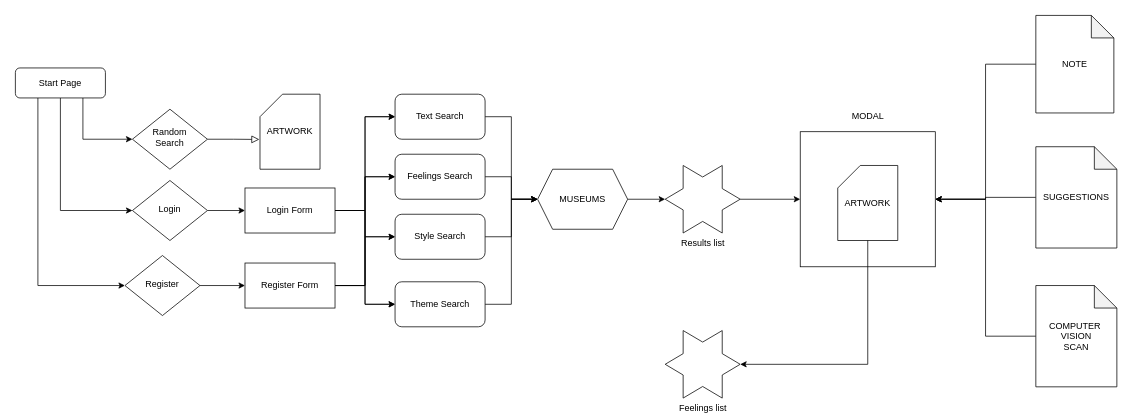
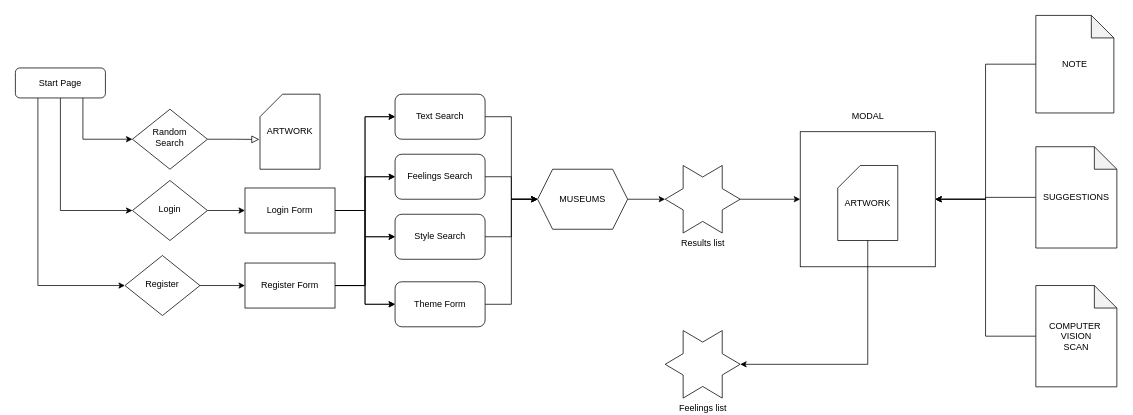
  <mxCell id="0" />
  <mxCell id="1" parent="0" />
  <mxCell id="2" style="edgeStyle=orthogonalEdgeStyle;rounded=0;orthogonalLoop=1;jettySize=auto;html=1;exitX=0.75;exitY=1;exitDx=0;exitDy=0;entryX=0;entryY=0.5;entryDx=0;entryDy=0;" parent="1" source="5" target="7" edge="1"><mxGeometry relative="1" as="geometry" /></mxCell>
  <mxCell id="3" style="edgeStyle=orthogonalEdgeStyle;rounded=0;orthogonalLoop=1;jettySize=auto;html=1;exitX=0.5;exitY=1;exitDx=0;exitDy=0;entryX=0;entryY=0.5;entryDx=0;entryDy=0;" parent="1" source="5" target="9" edge="1"><mxGeometry relative="1" as="geometry" /></mxCell>
  <mxCell id="4" style="edgeStyle=orthogonalEdgeStyle;rounded=0;orthogonalLoop=1;jettySize=auto;html=1;exitX=0.25;exitY=1;exitDx=0;exitDy=0;entryX=0;entryY=0.5;entryDx=0;entryDy=0;" parent="1" source="5" target="11" edge="1"><mxGeometry relative="1" as="geometry" /></mxCell>
  <mxCell id="5" value="Start Page" style="rounded=1;whiteSpace=wrap;html=1;fontSize=12;glass=0;strokeWidth=1;shadow=0;" parent="1" vertex="1"><mxGeometry x="20" y="90" width="120" height="40" as="geometry" /></mxCell>
  <mxCell id="6" value="" style="edgeStyle=orthogonalEdgeStyle;rounded=0;html=1;jettySize=auto;orthogonalLoop=1;fontSize=11;endArrow=block;endFill=0;endSize=8;strokeWidth=1;shadow=0;labelBackgroundColor=none;entryX=-0.011;entryY=0.603;entryDx=0;entryDy=0;entryPerimeter=0;" parent="1" source="7" target="12" edge="1"><mxGeometry y="10" relative="1" as="geometry"><mxPoint as="offset" /><mxPoint x="517" y="184" as="targetPoint" /></mxGeometry></mxCell>
  <mxCell id="7" value="Random &lt;br&gt;Search" style="rhombus;whiteSpace=wrap;html=1;shadow=0;fontFamily=Helvetica;fontSize=12;align=center;strokeWidth=1;spacing=6;spacingTop=-4;" parent="1" vertex="1"><mxGeometry x="176" y="145" width="100" height="80" as="geometry" /></mxCell>
  <mxCell id="8" style="edgeStyle=orthogonalEdgeStyle;rounded=0;orthogonalLoop=1;jettySize=auto;html=1;exitX=1;exitY=0.5;exitDx=0;exitDy=0;" parent="1" source="9" target="17" edge="1"><mxGeometry relative="1" as="geometry" /></mxCell>
  <mxCell id="9" value="Login" style="rhombus;whiteSpace=wrap;html=1;shadow=0;fontFamily=Helvetica;fontSize=12;align=center;strokeWidth=1;spacing=6;spacingTop=-4;" parent="1" vertex="1"><mxGeometry x="176" y="240" width="100" height="80" as="geometry" /></mxCell>
  <mxCell id="10" style="edgeStyle=orthogonalEdgeStyle;rounded=0;orthogonalLoop=1;jettySize=auto;html=1;exitX=1;exitY=0.5;exitDx=0;exitDy=0;entryX=0;entryY=0.5;entryDx=0;entryDy=0;" parent="1" source="11" target="33" edge="1"><mxGeometry relative="1" as="geometry" /></mxCell>
  <mxCell id="11" value="Register" style="rhombus;whiteSpace=wrap;html=1;shadow=0;fontFamily=Helvetica;fontSize=12;align=center;strokeWidth=1;spacing=6;spacingTop=-4;" parent="1" vertex="1"><mxGeometry x="166" y="340" width="100" height="80" as="geometry" /></mxCell>
  <mxCell id="12" value="ARTWORK" style="shape=card;whiteSpace=wrap;html=1;" parent="1" vertex="1"><mxGeometry x="346" y="125" width="80" height="100" as="geometry" /></mxCell>
  <mxCell id="13" style="edgeStyle=orthogonalEdgeStyle;rounded=0;orthogonalLoop=1;jettySize=auto;html=1;exitX=1;exitY=0.5;exitDx=0;exitDy=0;entryX=0;entryY=0.5;entryDx=0;entryDy=0;" parent="1" source="17" target="25" edge="1"><mxGeometry relative="1" as="geometry" /></mxCell>
  <mxCell id="14" style="edgeStyle=orthogonalEdgeStyle;rounded=0;orthogonalLoop=1;jettySize=auto;html=1;exitX=1;exitY=0.5;exitDx=0;exitDy=0;entryX=0;entryY=0.5;entryDx=0;entryDy=0;" parent="1" source="17" target="26" edge="1"><mxGeometry relative="1" as="geometry" /></mxCell>
  <mxCell id="15" style="edgeStyle=orthogonalEdgeStyle;rounded=0;orthogonalLoop=1;jettySize=auto;html=1;exitX=1;exitY=0.5;exitDx=0;exitDy=0;entryX=0;entryY=0.5;entryDx=0;entryDy=0;" parent="1" source="17" target="27" edge="1"><mxGeometry relative="1" as="geometry" /></mxCell>
  <mxCell id="16" style="edgeStyle=orthogonalEdgeStyle;rounded=0;orthogonalLoop=1;jettySize=auto;html=1;exitX=1;exitY=0.5;exitDx=0;exitDy=0;entryX=0;entryY=0.5;entryDx=0;entryDy=0;" parent="1" source="17" target="28" edge="1"><mxGeometry relative="1" as="geometry" /></mxCell>
  <mxCell id="17" value="Login Form" style="rounded=0;whiteSpace=wrap;html=1;" parent="1" vertex="1"><mxGeometry x="326" y="250" width="120" height="60" as="geometry" /></mxCell>
  <mxCell id="18" style="edgeStyle=orthogonalEdgeStyle;rounded=0;orthogonalLoop=1;jettySize=auto;html=1;exitX=1;exitY=0.5;exitDx=0;exitDy=0;entryX=0;entryY=0.5;entryDx=0;entryDy=0;" parent="1" source="25" target="23" edge="1"><mxGeometry relative="1" as="geometry"><mxPoint x="1516" y="278" as="targetPoint" /></mxGeometry></mxCell>
  <mxCell id="19" style="edgeStyle=orthogonalEdgeStyle;rounded=0;orthogonalLoop=1;jettySize=auto;html=1;exitX=1;exitY=0.5;exitDx=0;exitDy=0;entryX=0;entryY=0.5;entryDx=0;entryDy=0;" parent="1" source="26" target="23" edge="1"><mxGeometry relative="1" as="geometry" /></mxCell>
  <mxCell id="20" style="edgeStyle=orthogonalEdgeStyle;rounded=0;orthogonalLoop=1;jettySize=auto;html=1;exitX=1;exitY=0.5;exitDx=0;exitDy=0;entryX=0;entryY=0.5;entryDx=0;entryDy=0;" parent="1" source="27" target="23" edge="1"><mxGeometry relative="1" as="geometry"><mxPoint x="1546" y="340" as="targetPoint" /></mxGeometry></mxCell>
  <mxCell id="21" style="edgeStyle=orthogonalEdgeStyle;rounded=0;orthogonalLoop=1;jettySize=auto;html=1;exitX=1;exitY=0.5;exitDx=0;exitDy=0;entryX=0;entryY=0.5;entryDx=0;entryDy=0;" parent="1" source="28" target="23" edge="1"><mxGeometry relative="1" as="geometry" /></mxCell>
  <mxCell id="22" style="edgeStyle=orthogonalEdgeStyle;rounded=0;orthogonalLoop=1;jettySize=auto;html=1;exitX=1;exitY=0.5;exitDx=0;exitDy=0;entryX=0;entryY=0.5;entryDx=0;entryDy=0;entryPerimeter=0;" parent="1" source="23" target="35" edge="1"><mxGeometry relative="1" as="geometry" /></mxCell>
  <mxCell id="23" value="MUSEUMS" style="shape=hexagon;perimeter=hexagonPerimeter2;whiteSpace=wrap;html=1;fixedSize=1;" parent="1" vertex="1"><mxGeometry x="716" y="225" width="120" height="80" as="geometry" /></mxCell>
  <mxCell id="24" value="" style="group" parent="1" vertex="1" connectable="0"><mxGeometry x="526" y="125" width="120" height="310" as="geometry" /></mxCell>
  <mxCell id="25" value="Text Search" style="rounded=1;whiteSpace=wrap;html=1;" parent="24" vertex="1"><mxGeometry width="120" height="60" as="geometry" /></mxCell>
  <mxCell id="26" value="Feelings Search" style="rounded=1;whiteSpace=wrap;html=1;" parent="24" vertex="1"><mxGeometry y="80" width="120" height="60" as="geometry" /></mxCell>
  <mxCell id="27" value="Style Search" style="rounded=1;whiteSpace=wrap;html=1;" parent="24" vertex="1"><mxGeometry y="160" width="120" height="60" as="geometry" /></mxCell>
- <mxCell id="28" value="Theme Search" style="rounded=1;whiteSpace=wrap;html=1;" parent="24" vertex="1"><mxGeometry y="250" width="120" height="60" as="geometry" /></mxCell>
+ <mxCell id="28" value="Theme Form" style="rounded=1;whiteSpace=wrap;html=1;" parent="24" vertex="1"><mxGeometry y="250" width="120" height="60" as="geometry" /></mxCell>
  <mxCell id="29" style="edgeStyle=orthogonalEdgeStyle;rounded=0;orthogonalLoop=1;jettySize=auto;html=1;exitX=1;exitY=0.5;exitDx=0;exitDy=0;entryX=0;entryY=0.5;entryDx=0;entryDy=0;" parent="1" source="33" target="28" edge="1"><mxGeometry relative="1" as="geometry"><mxPoint x="716" y="280" as="targetPoint" /></mxGeometry></mxCell>
  <mxCell id="30" style="edgeStyle=orthogonalEdgeStyle;rounded=0;orthogonalLoop=1;jettySize=auto;html=1;exitX=1;exitY=0.5;exitDx=0;exitDy=0;entryX=0;entryY=0.5;entryDx=0;entryDy=0;" parent="1" source="33" target="27" edge="1"><mxGeometry relative="1" as="geometry" /></mxCell>
  <mxCell id="31" style="edgeStyle=orthogonalEdgeStyle;rounded=0;orthogonalLoop=1;jettySize=auto;html=1;exitX=1;exitY=0.5;exitDx=0;exitDy=0;entryX=0;entryY=0.5;entryDx=0;entryDy=0;" parent="1" source="33" target="26" edge="1"><mxGeometry relative="1" as="geometry" /></mxCell>
  <mxCell id="32" style="edgeStyle=orthogonalEdgeStyle;rounded=0;orthogonalLoop=1;jettySize=auto;html=1;exitX=1;exitY=0.5;exitDx=0;exitDy=0;entryX=0;entryY=0.5;entryDx=0;entryDy=0;" parent="1" source="33" target="25" edge="1"><mxGeometry relative="1" as="geometry" /></mxCell>
  <mxCell id="33" value="Register Form" style="rounded=0;whiteSpace=wrap;html=1;" parent="1" vertex="1"><mxGeometry x="326" y="350" width="120" height="60" as="geometry" /></mxCell>
  <mxCell id="34" style="edgeStyle=orthogonalEdgeStyle;rounded=0;orthogonalLoop=1;jettySize=auto;html=1;exitX=1;exitY=0.5;exitDx=0;exitDy=0;exitPerimeter=0;entryX=0;entryY=0.5;entryDx=0;entryDy=0;" parent="1" source="35" target="38" edge="1"><mxGeometry relative="1" as="geometry"><mxPoint x="1076" y="265" as="targetPoint" /></mxGeometry></mxCell>
  <mxCell id="35" value="Results list" style="verticalLabelPosition=bottom;verticalAlign=top;html=1;shape=mxgraph.basic.6_point_star" parent="1" vertex="1"><mxGeometry x="886" y="220" width="100" height="90" as="geometry" /></mxCell>
  <mxCell id="36" value="Feelings&amp;nbsp;list" style="verticalLabelPosition=bottom;verticalAlign=top;html=1;shape=mxgraph.basic.6_point_star" parent="1" vertex="1"><mxGeometry x="886" y="440" width="100" height="90" as="geometry" /></mxCell>
  <mxCell id="37" value="" style="group" parent="1" vertex="1" connectable="0"><mxGeometry x="1066" y="175" width="180" height="180" as="geometry" /></mxCell>
  <mxCell id="38" value="&lt;span style=&quot;color: rgba(0 , 0 , 0 , 0) ; font-family: monospace ; font-size: 0px&quot;&gt;%3CmxGraphModel%3E%3Croot%3E%3CmxCell%20id%3D%220%22%2F%3E%3CmxCell%20id%3D%221%22%20parent%3D%220%22%2F%3E%3CmxCell%20id%3D%222%22%20value%3D%22ARTWORK%22%20style%3D%22shape%3Dcard%3BwhiteSpace%3Dwrap%3Bhtml%3D1%3B%22%20vertex%3D%221%22%20parent%3D%221%22%3E%3CmxGeometry%20x%3D%221420%22%20y%3D%22535%22%20width%3D%2280%22%20height%3D%22100%22%20as%3D%22geometry%22%2F%3E%3C%2FmxCell%3E%3C%2Froot%3E%3C%2FmxGraphModel%3E&lt;/span&gt;" style="whiteSpace=wrap;html=1;aspect=fixed;" parent="37" vertex="1"><mxGeometry width="180" height="180" as="geometry" /></mxCell>
  <mxCell id="39" value="ARTWORK" style="shape=card;whiteSpace=wrap;html=1;" parent="37" vertex="1"><mxGeometry x="50" y="45" width="80" height="100" as="geometry" /></mxCell>
  <mxCell id="40" value="MODAL" style="text;html=1;align=center;verticalAlign=middle;resizable=0;points=[];autosize=1;strokeColor=none;" parent="1" vertex="1"><mxGeometry x="1126" y="145" width="60" height="20" as="geometry" /></mxCell>
  <mxCell id="41" style="edgeStyle=orthogonalEdgeStyle;rounded=0;orthogonalLoop=1;jettySize=auto;html=1;exitX=0;exitY=0.5;exitDx=0;exitDy=0;exitPerimeter=0;entryX=1;entryY=0.5;entryDx=0;entryDy=0;" parent="1" source="42" target="38" edge="1"><mxGeometry relative="1" as="geometry" /></mxCell>
  <mxCell id="42" value="NOTE" style="shape=note;whiteSpace=wrap;html=1;backgroundOutline=1;darkOpacity=0.05;" parent="1" vertex="1"><mxGeometry x="1380" y="20" width="104" height="130" as="geometry" /></mxCell>
  <mxCell id="43" style="edgeStyle=orthogonalEdgeStyle;rounded=0;orthogonalLoop=1;jettySize=auto;html=1;exitX=0;exitY=0.5;exitDx=0;exitDy=0;exitPerimeter=0;entryX=1;entryY=0.5;entryDx=0;entryDy=0;" parent="1" source="44" target="38" edge="1"><mxGeometry relative="1" as="geometry" /></mxCell>
  <mxCell id="44" value="SUGGESTIONS" style="shape=note;whiteSpace=wrap;html=1;backgroundOutline=1;darkOpacity=0.05;" parent="1" vertex="1"><mxGeometry x="1380" y="195" width="108" height="135" as="geometry" /></mxCell>
  <mxCell id="45" style="edgeStyle=orthogonalEdgeStyle;rounded=0;orthogonalLoop=1;jettySize=auto;html=1;exitX=0.5;exitY=1;exitDx=0;exitDy=0;exitPerimeter=0;entryX=1;entryY=0.5;entryDx=0;entryDy=0;entryPerimeter=0;" parent="1" source="39" target="36" edge="1"><mxGeometry relative="1" as="geometry" /></mxCell>
  <mxCell id="46" style="edgeStyle=orthogonalEdgeStyle;rounded=0;orthogonalLoop=1;jettySize=auto;html=1;exitX=0;exitY=0.5;exitDx=0;exitDy=0;exitPerimeter=0;entryX=1;entryY=0.5;entryDx=0;entryDy=0;" parent="1" source="47" target="38" edge="1"><mxGeometry relative="1" as="geometry" /></mxCell>
  <mxCell id="47" value="COMPUTER&amp;nbsp;&lt;br&gt;VISION&lt;br&gt;SCAN" style="shape=note;whiteSpace=wrap;html=1;backgroundOutline=1;darkOpacity=0.05;" parent="1" vertex="1"><mxGeometry x="1380" y="380" width="108" height="135" as="geometry" /></mxCell>
